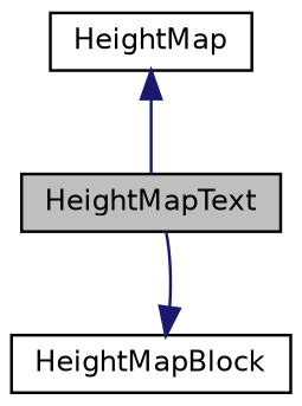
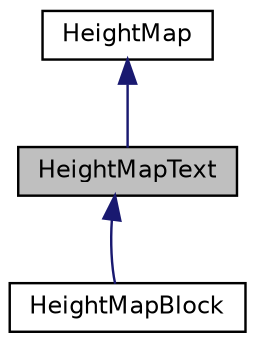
  digraph {
    node [color=black fillcolor=white fontname=Helvetica fontsize=10 shape=record style=filled]
    edge [color=midnightblue dir=back fontname=Helvetica fontsize=10 labelfontname=Helvetica labelfontsize=10 style=solid]
    n1 [fillcolor=grey75 fontcolor=black height=0.2 label=HeightMapText width=0.4]
    n2 [height=0.2 label=HeightMapBlock width=0.4]
    n3 [height=0.2 label=HeightMap width=0.4]
-   n2 -> n1
+   n1 -> n2
    n3 -> n1
  }
